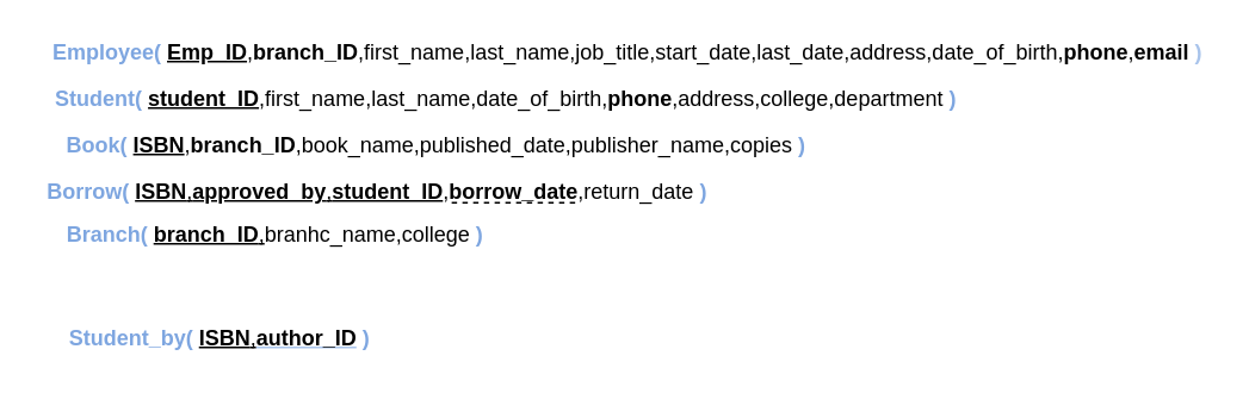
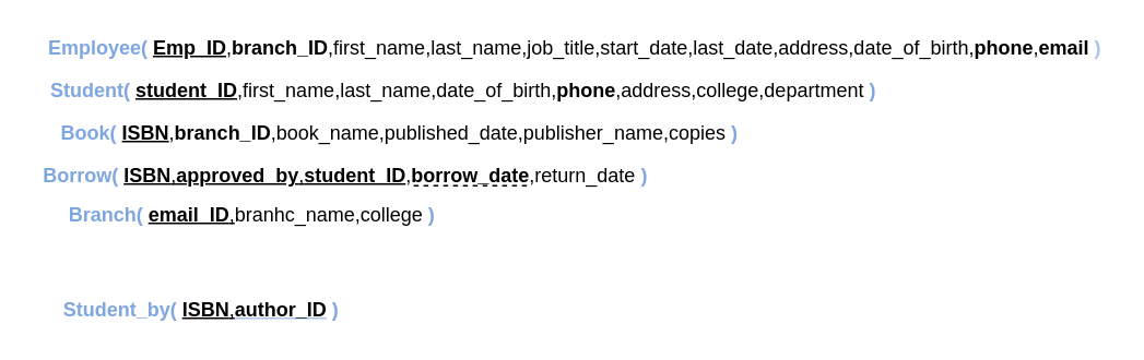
  <mxCell id="0" />
  <mxCell id="1" parent="0" />
  <mxCell id="2" value="&lt;font color=&quot;#7ea6e0&quot;&gt;&lt;b&gt;Employee(&lt;/b&gt;&lt;/font&gt; &lt;u&gt;&lt;b&gt;Emp_ID&lt;/b&gt;&lt;/u&gt;,&lt;b&gt;branch_ID&lt;/b&gt;,first_name,last_name,job_title,start_date,last_date,address,date_of_birth,&lt;b&gt;phone&lt;/b&gt;,&lt;b&gt;email&lt;/b&gt; &lt;font color=&quot;#a9c4eb&quot;&gt;&lt;b&gt;)&lt;/b&gt;&lt;/font&gt;" style="text;html=1;align=center;verticalAlign=middle;resizable=0;points=[];autosize=1;strokeColor=none;fillColor=none;" parent="1" vertex="1"><mxGeometry x="24" y="20" width="652" height="18" as="geometry" /></mxCell>
  <mxCell id="3" value="&lt;b style=&quot;color: rgb(126 , 166 , 224)&quot;&gt;Student( &lt;/b&gt;&lt;font color=&quot;#000000&quot;&gt;&lt;u&gt;&lt;b&gt;student_ID&lt;/b&gt;&lt;/u&gt;,first_name,last_name,date_of_birth,&lt;b&gt;phone&lt;/b&gt;,address,college,department&amp;nbsp;&lt;/font&gt;&lt;b style=&quot;color: rgb(126 , 166 , 224)&quot;&gt;)&lt;/b&gt;" style="text;html=1;align=center;verticalAlign=middle;resizable=0;points=[];autosize=1;strokeColor=none;fillColor=none;fontColor=#A9C4EB;" parent="1" vertex="1"><mxGeometry x="25" y="46" width="514" height="18" as="geometry" /></mxCell>
  <mxCell id="4" value="&lt;b style=&quot;color: rgb(126 , 166 , 224)&quot;&gt;Book( &lt;/b&gt;&lt;font color=&quot;#000000&quot;&gt;&lt;u&gt;&lt;b&gt;ISBN&lt;/b&gt;&lt;/u&gt;,&lt;b&gt;branch_ID&lt;/b&gt;,book_name,published_date,publisher_name,copies&amp;nbsp;&lt;/font&gt;&lt;b style=&quot;color: rgb(126 , 166 , 224)&quot;&gt;)&lt;/b&gt;" style="text;html=1;align=center;verticalAlign=middle;resizable=0;points=[];autosize=1;strokeColor=none;fillColor=none;fontColor=#A9C4EB;" parent="1" vertex="1"><mxGeometry x="31" y="72" width="423" height="18" as="geometry" /></mxCell>
  <mxCell id="5" value="&lt;b style=&quot;color: rgb(126 , 166 , 224)&quot;&gt;Borrow( &lt;/b&gt;&lt;font color=&quot;#000000&quot;&gt;&lt;u&gt;&lt;b&gt;ISBN&lt;/b&gt;,&lt;b&gt;approved_by&lt;/b&gt;,&lt;b&gt;student_ID&lt;/b&gt;&lt;/u&gt;,&lt;b&gt;borrow_date&lt;/b&gt;,return_date&amp;nbsp;&lt;/font&gt;&lt;b style=&quot;color: rgb(126 , 166 , 224)&quot;&gt;)&lt;/b&gt;" style="text;html=1;align=center;verticalAlign=middle;resizable=0;points=[];autosize=1;strokeColor=none;fillColor=none;fontColor=#A9C4EB;" parent="1" vertex="1"><mxGeometry x="20" y="98" width="379" height="18" as="geometry" /></mxCell>
- <mxCell id="6" value="&lt;b style=&quot;color: rgb(126 , 166 , 224)&quot;&gt;Branch( &lt;/b&gt;&lt;font color=&quot;#000000&quot;&gt;&lt;u&gt;&lt;b&gt;branch_ID&lt;/b&gt;,&lt;/u&gt;branhc_name,college&amp;nbsp;&lt;/font&gt;&lt;b style=&quot;color: rgb(126 , 166 , 224)&quot;&gt;)&lt;/b&gt;" style="text;html=1;align=center;verticalAlign=middle;resizable=0;points=[];autosize=1;strokeColor=none;fillColor=none;fontColor=#A9C4EB;" parent="1" vertex="1"><mxGeometry x="31" y="122" width="243" height="18" as="geometry" /></mxCell>
+ <mxCell id="6" value="&lt;b style=&quot;color: rgb(126 , 166 , 224)&quot;&gt;Branch( &lt;/b&gt;&lt;font color=&quot;#000000&quot;&gt;&lt;u&gt;&lt;b&gt;email_ID&lt;/b&gt;,&lt;/u&gt;branhc_name,college&amp;nbsp;&lt;/font&gt;&lt;b style=&quot;color: rgb(126 , 166 , 224)&quot;&gt;)&lt;/b&gt;" style="text;html=1;align=center;verticalAlign=middle;resizable=0;points=[];autosize=1;strokeColor=none;fillColor=none;fontColor=#A9C4EB;" parent="1" vertex="1"><mxGeometry x="31" y="122" width="243" height="18" as="geometry" /></mxCell>
  <mxCell id="7" value="" style="endArrow=none;dashed=1;html=1;rounded=0;fontColor=#000000;" parent="1" edge="1"><mxGeometry width="50" height="50" relative="1" as="geometry"><mxPoint x="251.93" y="113.01" as="sourcePoint" /><mxPoint x="322" y="113" as="targetPoint" /></mxGeometry></mxCell>
  <mxCell id="8" value="&lt;font color=&quot;#7ea6e0&quot; style=&quot;font-weight: bold&quot;&gt;Student_by( &lt;/font&gt;&lt;font color=&quot;#000000&quot;&gt;&lt;u&gt;&lt;b&gt;ISBN&lt;/b&gt;,&lt;/u&gt;&lt;/font&gt;&lt;u style=&quot;font-weight: bold&quot;&gt;&lt;font color=&quot;#000000&quot;&gt;author_ID&lt;/font&gt;&lt;/u&gt;&lt;font color=&quot;#000000&quot;&gt;&amp;nbsp;&lt;/font&gt;&lt;b style=&quot;color: rgb(126 , 166 , 224)&quot;&gt;)&lt;/b&gt;" style="text;html=1;align=center;verticalAlign=middle;resizable=0;points=[];autosize=1;strokeColor=none;fillColor=none;fontColor=#A9C4EB;" parent="1" vertex="1"><mxGeometry x="26" y="180" width="191" height="18" as="geometry" /></mxCell>
